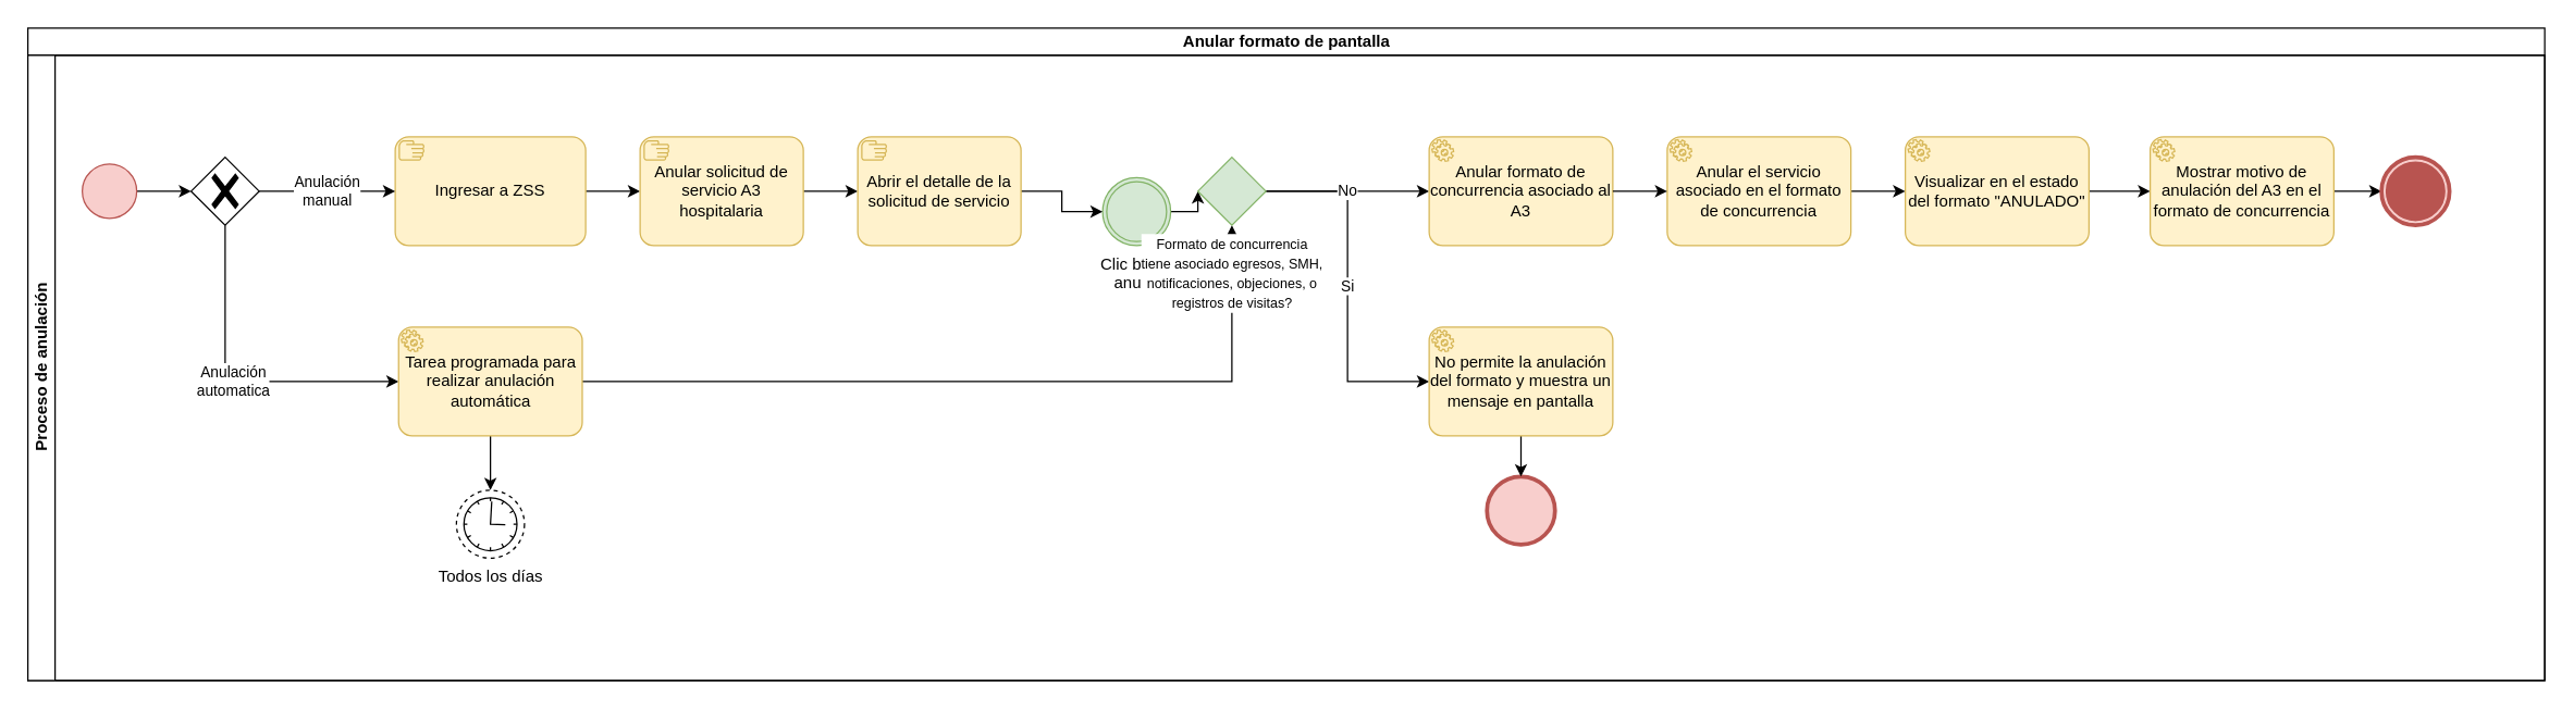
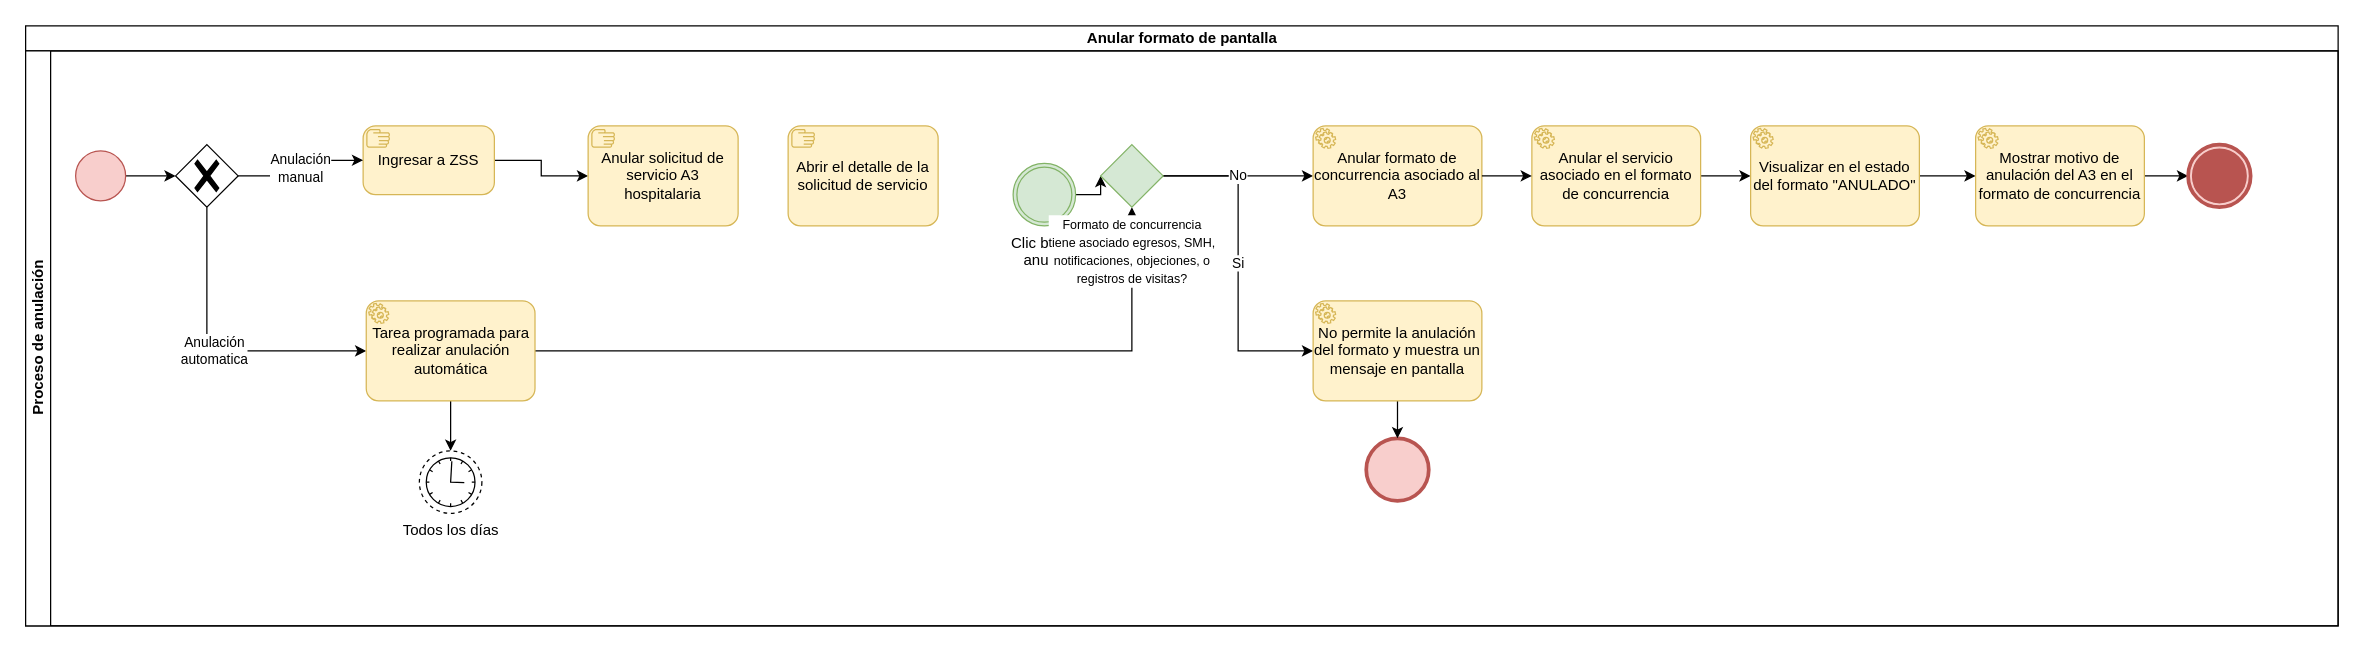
  <mxCell id="0" />
  <mxCell id="1" parent="0" />
  <mxCell id="2" value="Anular formato de pantalla" style="swimlane;childLayout=stackLayout;resizeParent=1;resizeParentMax=0;horizontal=1;startSize=20;horizontalStack=0;html=1;" vertex="1" parent="1"><mxGeometry x="20" y="20" width="1850" height="480" as="geometry" /></mxCell>
  <mxCell id="3" value="Proceso de anulación" style="swimlane;startSize=20;horizontal=0;html=1;" vertex="1" parent="2"><mxGeometry y="20" width="1850" height="460" as="geometry" /></mxCell>
  <mxCell id="4" value="Si" style="edgeStyle=orthogonalEdgeStyle;rounded=0;orthogonalLoop=1;jettySize=auto;html=1;entryX=0;entryY=0.5;entryDx=0;entryDy=0;entryPerimeter=0;" edge="1" parent="3" source="26" target="28"><mxGeometry relative="1" as="geometry"><Array as="points"><mxPoint x="970" y="100" /><mxPoint x="970" y="240" /></Array></mxGeometry></mxCell>
  <mxCell id="5" value="No" style="edgeStyle=orthogonalEdgeStyle;rounded=0;orthogonalLoop=1;jettySize=auto;html=1;" edge="1" parent="3" source="26" target="16"><mxGeometry relative="1" as="geometry" /></mxCell>
  <mxCell id="6" style="edgeStyle=orthogonalEdgeStyle;rounded=0;orthogonalLoop=1;jettySize=auto;html=1;" edge="1" parent="3" source="7" target="20"><mxGeometry relative="1" as="geometry" /></mxCell>
  <mxCell id="7" value="" style="points=[[0.145,0.145,0],[0.5,0,0],[0.855,0.145,0],[1,0.5,0],[0.855,0.855,0],[0.5,1,0],[0.145,0.855,0],[0,0.5,0]];shape=mxgraph.bpmn.event;html=1;verticalLabelPosition=bottom;labelBackgroundColor=#ffffff;verticalAlign=top;align=center;perimeter=ellipsePerimeter;outlineConnect=0;aspect=fixed;outline=standard;symbol=general;fillColor=#f8cecc;strokeColor=#b85450;" vertex="1" parent="3"><mxGeometry x="40" y="80" width="40" height="40" as="geometry" /></mxCell>
  <mxCell id="8" style="edgeStyle=orthogonalEdgeStyle;rounded=0;orthogonalLoop=1;jettySize=auto;html=1;" edge="1" parent="3" source="9" target="14"><mxGeometry relative="1" as="geometry" /></mxCell>
- <mxCell id="9" value="Ingresar a ZSS" style="points=[[0.25,0,0],[0.5,0,0],[0.75,0,0],[1,0.25,0],[1,0.5,0],[1,0.75,0],[0.75,1,0],[0.5,1,0],[0.25,1,0],[0,0.75,0],[0,0.5,0],[0,0.25,0]];shape=mxgraph.bpmn.task;whiteSpace=wrap;rectStyle=rounded;size=10;html=1;container=1;expand=0;collapsible=0;taskMarker=manual;fillColor=#fff2cc;strokeColor=#d6b656;" vertex="1" parent="3"><mxGeometry x="270" y="60" width="140" height="80" as="geometry" /></mxCell>
+ <mxCell id="9" value="Ingresar a ZSS" style="points=[[0.25,0,0],[0.5,0,0],[0.75,0,0],[1,0.25,0],[1,0.5,0],[1,0.75,0],[0.75,1,0],[0.5,1,0],[0.25,1,0],[0,0.75,0],[0,0.5,0],[0,0.25,0]];shape=mxgraph.bpmn.task;whiteSpace=wrap;rectStyle=rounded;size=10;html=1;container=1;expand=0;collapsible=0;taskMarker=manual;fillColor=#fff2cc;strokeColor=#d6b656;" vertex="1" parent="3"><mxGeometry x="270" y="60" width="105" height="55" as="geometry" /></mxCell>
  <mxCell id="10" style="edgeStyle=orthogonalEdgeStyle;rounded=0;orthogonalLoop=1;jettySize=auto;html=1;exitX=0.5;exitY=1;exitDx=0;exitDy=0;exitPerimeter=0;" edge="1" parent="3" source="23" target="21"><mxGeometry relative="1" as="geometry"><mxPoint x="330" y="280" as="sourcePoint" /></mxGeometry></mxCell>
  <mxCell id="11" style="edgeStyle=orthogonalEdgeStyle;rounded=0;orthogonalLoop=1;jettySize=auto;html=1;entryX=0;entryY=0.5;entryDx=0;entryDy=0;entryPerimeter=0;" edge="1" parent="3" source="12" target="26"><mxGeometry relative="1" as="geometry"><mxPoint x="860" y="100" as="targetPoint" /></mxGeometry></mxCell>
  <mxCell id="12" value="Clic botón &lt;br&gt;anular" style="points=[[0.145,0.145,0],[0.5,0,0],[0.855,0.145,0],[1,0.5,0],[0.855,0.855,0],[0.5,1,0],[0.145,0.855,0],[0,0.5,0]];shape=mxgraph.bpmn.event;html=1;verticalLabelPosition=bottom;labelBackgroundColor=#ffffff;verticalAlign=top;align=center;perimeter=ellipsePerimeter;outlineConnect=0;aspect=fixed;outline=throwing;symbol=general;fillColor=#d5e8d4;strokeColor=#82b366;" vertex="1" parent="3"><mxGeometry x="790" y="90" width="50" height="50" as="geometry" /></mxCell>
- <mxCell id="13" style="edgeStyle=orthogonalEdgeStyle;rounded=0;orthogonalLoop=1;jettySize=auto;html=1;entryX=0;entryY=0.5;entryDx=0;entryDy=0;entryPerimeter=0;" edge="1" parent="3" source="14" target="25"><mxGeometry relative="1" as="geometry" /></mxCell>
  <mxCell id="14" value="Anular solicitud de servicio A3 hospitalaria" style="points=[[0.25,0,0],[0.5,0,0],[0.75,0,0],[1,0.25,0],[1,0.5,0],[1,0.75,0],[0.75,1,0],[0.5,1,0],[0.25,1,0],[0,0.75,0],[0,0.5,0],[0,0.25,0]];shape=mxgraph.bpmn.task;whiteSpace=wrap;rectStyle=rounded;size=10;html=1;container=1;expand=0;collapsible=0;taskMarker=manual;fillColor=#fff2cc;strokeColor=#d6b656;" vertex="1" parent="3"><mxGeometry x="450" y="60" width="120" height="80" as="geometry" /></mxCell>
  <mxCell id="15" style="edgeStyle=orthogonalEdgeStyle;rounded=0;orthogonalLoop=1;jettySize=auto;html=1;" edge="1" parent="3" source="34" target="30"><mxGeometry relative="1" as="geometry" /></mxCell>
  <mxCell id="16" value="Anular formato de concurrencia asociado al A3" style="points=[[0.25,0,0],[0.5,0,0],[0.75,0,0],[1,0.25,0],[1,0.5,0],[1,0.75,0],[0.75,1,0],[0.5,1,0],[0.25,1,0],[0,0.75,0],[0,0.5,0],[0,0.25,0]];shape=mxgraph.bpmn.task;whiteSpace=wrap;rectStyle=rounded;size=10;html=1;container=1;expand=0;collapsible=0;taskMarker=service;fillColor=#fff2cc;strokeColor=#d6b656;" vertex="1" parent="3"><mxGeometry x="1030" y="60" width="135" height="80" as="geometry" /></mxCell>
  <mxCell id="17" value="" style="points=[[0.145,0.145,0],[0.5,0,0],[0.855,0.145,0],[1,0.5,0],[0.855,0.855,0],[0.5,1,0],[0.145,0.855,0],[0,0.5,0]];shape=mxgraph.bpmn.event;html=1;verticalLabelPosition=bottom;labelBackgroundColor=#ffffff;verticalAlign=top;align=center;perimeter=ellipsePerimeter;outlineConnect=0;aspect=fixed;outline=end;symbol=terminate2;fillColor=#f8cecc;strokeColor=#b85450;" vertex="1" parent="3"><mxGeometry x="1072.5" y="310" width="50" height="50" as="geometry" /></mxCell>
  <mxCell id="18" value="Anulación&lt;br&gt;manual" style="edgeStyle=orthogonalEdgeStyle;rounded=0;orthogonalLoop=1;jettySize=auto;html=1;entryX=0;entryY=0.5;entryDx=0;entryDy=0;entryPerimeter=0;" edge="1" parent="3" source="20" target="9"><mxGeometry relative="1" as="geometry"><mxPoint x="250" y="100" as="targetPoint" /></mxGeometry></mxCell>
  <mxCell id="19" value="Anulación&lt;br&gt;automatica" style="edgeStyle=orthogonalEdgeStyle;rounded=0;orthogonalLoop=1;jettySize=auto;html=1;" edge="1" parent="3" source="20" target="23"><mxGeometry relative="1" as="geometry"><mxPoint x="270" y="240" as="targetPoint" /><Array as="points"><mxPoint x="145" y="240" /></Array></mxGeometry></mxCell>
  <mxCell id="20" value="" style="points=[[0.25,0.25,0],[0.5,0,0],[0.75,0.25,0],[1,0.5,0],[0.75,0.75,0],[0.5,1,0],[0.25,0.75,0],[0,0.5,0]];shape=mxgraph.bpmn.gateway2;html=1;verticalLabelPosition=bottom;labelBackgroundColor=#ffffff;verticalAlign=top;align=center;perimeter=rhombusPerimeter;outlineConnect=0;outline=none;symbol=none;gwType=exclusive;" vertex="1" parent="3"><mxGeometry x="120" y="75" width="50" height="50" as="geometry" /></mxCell>
  <mxCell id="21" value="Todos los días" style="points=[[0.145,0.145,0],[0.5,0,0],[0.855,0.145,0],[1,0.5,0],[0.855,0.855,0],[0.5,1,0],[0.145,0.855,0],[0,0.5,0]];shape=mxgraph.bpmn.event;html=1;verticalLabelPosition=bottom;labelBackgroundColor=#ffffff;verticalAlign=top;align=center;perimeter=ellipsePerimeter;outlineConnect=0;aspect=fixed;outline=eventNonint;symbol=timer;" vertex="1" parent="3"><mxGeometry x="315" y="320" width="50" height="50" as="geometry" /></mxCell>
  <mxCell id="22" style="edgeStyle=orthogonalEdgeStyle;rounded=0;orthogonalLoop=1;jettySize=auto;html=1;entryX=0.5;entryY=1;entryDx=0;entryDy=0;entryPerimeter=0;" edge="1" parent="3" source="23" target="26"><mxGeometry relative="1" as="geometry" /></mxCell>
  <mxCell id="23" value="Tarea programada para realizar anulación automática" style="points=[[0.25,0,0],[0.5,0,0],[0.75,0,0],[1,0.25,0],[1,0.5,0],[1,0.75,0],[0.75,1,0],[0.5,1,0],[0.25,1,0],[0,0.75,0],[0,0.5,0],[0,0.25,0]];shape=mxgraph.bpmn.task;whiteSpace=wrap;rectStyle=rounded;size=10;html=1;container=1;expand=0;collapsible=0;taskMarker=service;fillColor=#fff2cc;strokeColor=#d6b656;" vertex="1" parent="3"><mxGeometry x="272.5" y="200" width="135" height="80" as="geometry" /></mxCell>
- <mxCell id="24" style="edgeStyle=orthogonalEdgeStyle;rounded=0;orthogonalLoop=1;jettySize=auto;html=1;" edge="1" parent="3" source="25" target="12"><mxGeometry relative="1" as="geometry" /></mxCell>
  <mxCell id="25" value="Abrir el detalle de la solicitud de servicio" style="points=[[0.25,0,0],[0.5,0,0],[0.75,0,0],[1,0.25,0],[1,0.5,0],[1,0.75,0],[0.75,1,0],[0.5,1,0],[0.25,1,0],[0,0.75,0],[0,0.5,0],[0,0.25,0]];shape=mxgraph.bpmn.task;whiteSpace=wrap;rectStyle=rounded;size=10;html=1;container=1;expand=0;collapsible=0;taskMarker=manual;fillColor=#fff2cc;strokeColor=#d6b656;" vertex="1" parent="3"><mxGeometry x="610" y="60" width="120" height="80" as="geometry" /></mxCell>
  <mxCell id="26" value="&lt;font size=&quot;1&quot;&gt;Formato de concurrencia&lt;br&gt;tiene asociado egresos, SMH,&lt;br&gt;notificaciones, objeciones, o&lt;br&gt;registros de visitas?&lt;br&gt;&lt;/font&gt;" style="points=[[0.25,0.25,0],[0.5,0,0],[0.75,0.25,0],[1,0.5,0],[0.75,0.75,0],[0.5,1,0],[0.25,0.75,0],[0,0.5,0]];shape=mxgraph.bpmn.gateway2;html=1;verticalLabelPosition=bottom;labelBackgroundColor=#ffffff;verticalAlign=top;align=center;perimeter=rhombusPerimeter;outlineConnect=0;outline=none;symbol=none;fillColor=#d5e8d4;strokeColor=#82b366;" vertex="1" parent="3"><mxGeometry x="860" y="75" width="50" height="50" as="geometry" /></mxCell>
  <mxCell id="27" style="edgeStyle=orthogonalEdgeStyle;rounded=0;orthogonalLoop=1;jettySize=auto;html=1;" edge="1" parent="3" source="28" target="17"><mxGeometry relative="1" as="geometry" /></mxCell>
  <mxCell id="28" value="No permite la anulación del formato y muestra un mensaje en pantalla" style="points=[[0.25,0,0],[0.5,0,0],[0.75,0,0],[1,0.25,0],[1,0.5,0],[1,0.75,0],[0.75,1,0],[0.5,1,0],[0.25,1,0],[0,0.75,0],[0,0.5,0],[0,0.25,0]];shape=mxgraph.bpmn.task;whiteSpace=wrap;rectStyle=rounded;size=10;html=1;container=1;expand=0;collapsible=0;taskMarker=service;fillColor=#fff2cc;strokeColor=#d6b656;" vertex="1" parent="3"><mxGeometry x="1030" y="200" width="135" height="80" as="geometry" /></mxCell>
  <mxCell id="29" style="edgeStyle=orthogonalEdgeStyle;rounded=0;orthogonalLoop=1;jettySize=auto;html=1;" edge="1" parent="3" source="30" target="32"><mxGeometry relative="1" as="geometry"><mxPoint x="1545" y="100" as="targetPoint" /></mxGeometry></mxCell>
  <mxCell id="30" value="Visualizar en el estado del formato &quot;ANULADO&quot;" style="points=[[0.25,0,0],[0.5,0,0],[0.75,0,0],[1,0.25,0],[1,0.5,0],[1,0.75,0],[0.75,1,0],[0.5,1,0],[0.25,1,0],[0,0.75,0],[0,0.5,0],[0,0.25,0]];shape=mxgraph.bpmn.task;whiteSpace=wrap;rectStyle=rounded;size=10;html=1;container=1;expand=0;collapsible=0;taskMarker=service;fillColor=#fff2cc;strokeColor=#d6b656;" vertex="1" parent="3"><mxGeometry x="1380" y="60" width="135" height="80" as="geometry" /></mxCell>
  <mxCell id="31" style="edgeStyle=orthogonalEdgeStyle;rounded=0;orthogonalLoop=1;jettySize=auto;html=1;" edge="1" parent="3" source="32" target="33"><mxGeometry relative="1" as="geometry" /></mxCell>
  <mxCell id="32" value="Mostrar motivo de anulación del A3 en el formato de concurrencia" style="points=[[0.25,0,0],[0.5,0,0],[0.75,0,0],[1,0.25,0],[1,0.5,0],[1,0.75,0],[0.75,1,0],[0.5,1,0],[0.25,1,0],[0,0.75,0],[0,0.5,0],[0,0.25,0]];shape=mxgraph.bpmn.task;whiteSpace=wrap;rectStyle=rounded;size=10;html=1;container=1;expand=0;collapsible=0;taskMarker=service;fillColor=#fff2cc;strokeColor=#d6b656;" vertex="1" parent="3"><mxGeometry x="1560" y="60" width="135" height="80" as="geometry" /></mxCell>
  <mxCell id="33" value="" style="points=[[0.145,0.145,0],[0.5,0,0],[0.855,0.145,0],[1,0.5,0],[0.855,0.855,0],[0.5,1,0],[0.145,0.855,0],[0,0.5,0]];shape=mxgraph.bpmn.event;html=1;verticalLabelPosition=bottom;labelBackgroundColor=#ffffff;verticalAlign=top;align=center;perimeter=ellipsePerimeter;outlineConnect=0;aspect=fixed;outline=end;symbol=terminate;fillColor=#f8cecc;strokeColor=#b85450;" vertex="1" parent="3"><mxGeometry x="1730" y="75" width="50" height="50" as="geometry" /></mxCell>
  <mxCell id="34" value="Anular el servicio asociado en el formato de concurrencia" style="points=[[0.25,0,0],[0.5,0,0],[0.75,0,0],[1,0.25,0],[1,0.5,0],[1,0.75,0],[0.75,1,0],[0.5,1,0],[0.25,1,0],[0,0.75,0],[0,0.5,0],[0,0.25,0]];shape=mxgraph.bpmn.task;whiteSpace=wrap;rectStyle=rounded;size=10;html=1;container=1;expand=0;collapsible=0;taskMarker=service;fillColor=#fff2cc;strokeColor=#d6b656;" vertex="1" parent="3"><mxGeometry x="1205" y="60" width="135" height="80" as="geometry" /></mxCell>
  <mxCell id="35" value="" style="edgeStyle=orthogonalEdgeStyle;rounded=0;orthogonalLoop=1;jettySize=auto;html=1;exitX=1;exitY=0.5;exitDx=0;exitDy=0;exitPerimeter=0;" edge="1" parent="3" source="16" target="34"><mxGeometry relative="1" as="geometry"><mxPoint x="1180" y="100" as="sourcePoint" /><mxPoint x="1385" y="130" as="targetPoint" /></mxGeometry></mxCell>
